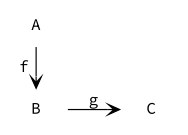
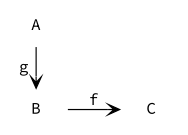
  digraph {
    fontname="Source Code Pro"
    rankdir=LR
    node [fontname="Source Code Pro" shape=plaintext]
    edge [arrowhead=vee arrowtail=vee fontname="Source Code Pro"]
    A
    B
    C
    subgraph sub_1 {
      rank=same
      A
      B
    }
-   A -> B [label=f]
-   B -> C [label=g]
+   A -> B [label=g]
+   B -> C [label=f]
  }
